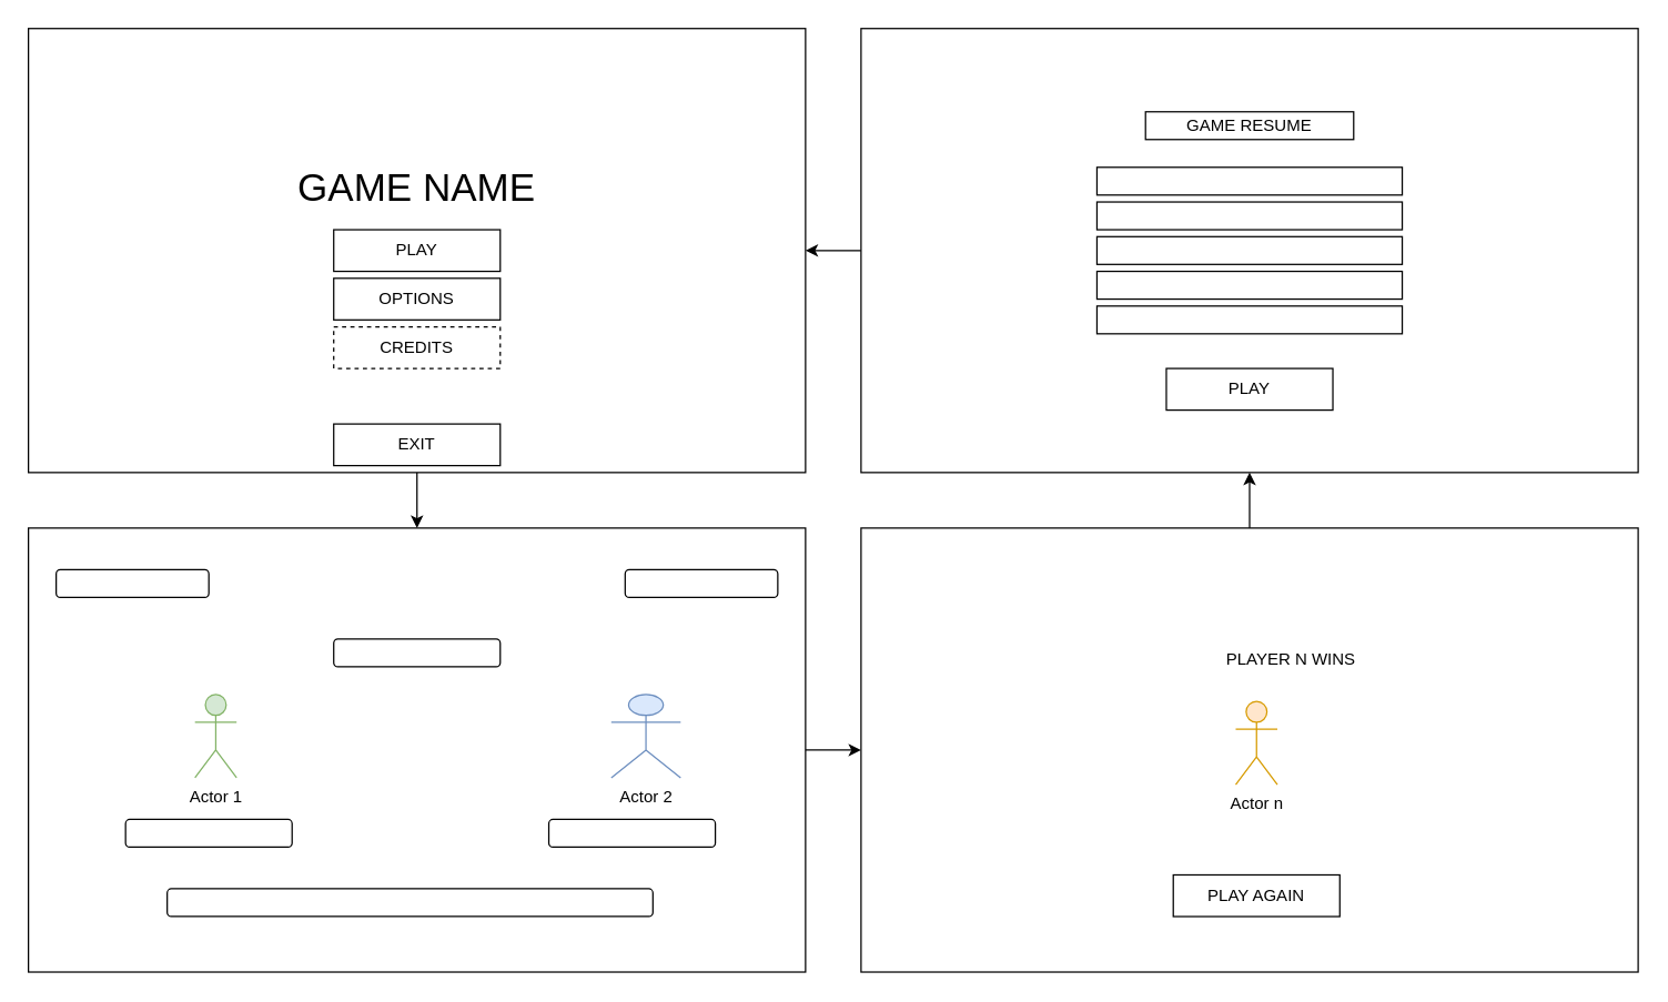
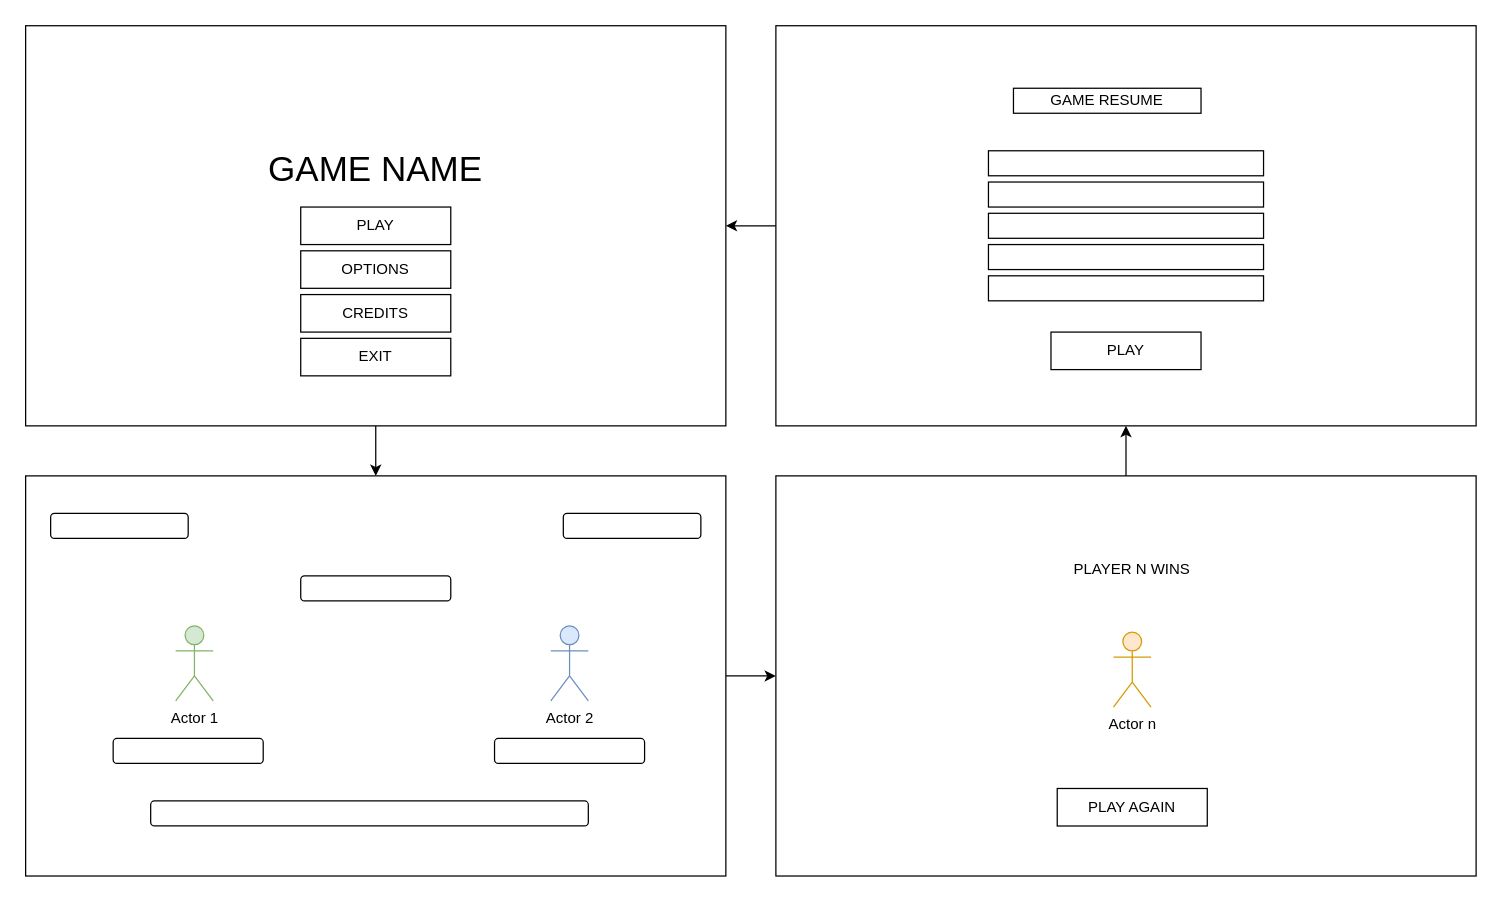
  <mxCell id="0" />
  <mxCell id="1" parent="0" />
  <mxCell id="2" style="edgeStyle=orthogonalEdgeStyle;rounded=0;orthogonalLoop=1;jettySize=auto;html=1;exitX=0.5;exitY=1;exitDx=0;exitDy=0;" edge="1" parent="1" source="3" target="7"><mxGeometry relative="1" as="geometry" /></mxCell>
  <mxCell id="3" value="" style="rounded=0;whiteSpace=wrap;html=1;" parent="1" vertex="1"><mxGeometry x="20" y="20" width="560" height="320" as="geometry" /></mxCell>
  <mxCell id="4" style="edgeStyle=orthogonalEdgeStyle;rounded=0;orthogonalLoop=1;jettySize=auto;html=1;exitX=0;exitY=0.5;exitDx=0;exitDy=0;" edge="1" parent="1" source="5" target="3"><mxGeometry relative="1" as="geometry" /></mxCell>
  <mxCell id="5" value="" style="rounded=0;whiteSpace=wrap;html=1;" parent="1" vertex="1"><mxGeometry x="620" y="20" width="560" height="320" as="geometry" /></mxCell>
  <mxCell id="6" style="edgeStyle=orthogonalEdgeStyle;rounded=0;orthogonalLoop=1;jettySize=auto;html=1;exitX=1;exitY=0.5;exitDx=0;exitDy=0;" edge="1" parent="1" source="7" target="9"><mxGeometry relative="1" as="geometry" /></mxCell>
  <mxCell id="7" value="" style="rounded=0;whiteSpace=wrap;html=1;" parent="1" vertex="1"><mxGeometry x="20" y="380" width="560" height="320" as="geometry" /></mxCell>
  <mxCell id="8" style="edgeStyle=orthogonalEdgeStyle;rounded=0;orthogonalLoop=1;jettySize=auto;html=1;exitX=0.5;exitY=0;exitDx=0;exitDy=0;" edge="1" parent="1" source="9" target="5"><mxGeometry relative="1" as="geometry" /></mxCell>
  <mxCell id="9" value="" style="rounded=0;whiteSpace=wrap;html=1;" parent="1" vertex="1"><mxGeometry x="620" y="380" width="560" height="320" as="geometry" /></mxCell>
  <mxCell id="10" value="PLAY&lt;span style=&quot;color: rgba(0, 0, 0, 0); font-family: monospace; font-size: 0px; text-align: start; text-wrap: nowrap;&quot;&gt;%3CmxGraphModel%3E%3Croot%3E%3CmxCell%20id%3D%220%22%2F%3E%3CmxCell%20id%3D%221%22%20parent%3D%220%22%2F%3E%3CmxCell%20id%3D%222%22%20value%3D%22%22%20style%3D%22rounded%3D0%3BwhiteSpace%3Dwrap%3Bhtml%3D1%3B%22%20vertex%3D%221%22%20parent%3D%221%22%3E%3CmxGeometry%20x%3D%22120%22%20y%3D%22320%22%20width%3D%22560%22%20height%3D%22320%22%20as%3D%22geometry%22%2F%3E%3C%2FmxCell%3E%3CmxCell%20id%3D%223%22%20value%3D%22%22%20style%3D%22rounded%3D0%3BwhiteSpace%3Dwrap%3Bhtml%3D1%3B%22%20vertex%3D%221%22%20parent%3D%221%22%3E%3CmxGeometry%20x%3D%22720%22%20y%3D%22320%22%20width%3D%22560%22%20height%3D%22320%22%20as%3D%22geometry%22%2F%3E%3C%2FmxCell%3E%3C%2Froot%3E%3C%2FmxGraphModel%3E&lt;/span&gt;" style="rounded=0;whiteSpace=wrap;html=1;" vertex="1" parent="1"><mxGeometry x="240" y="165" width="120" height="30" as="geometry" /></mxCell>
  <mxCell id="11" value="OPTIONS&lt;span style=&quot;color: rgba(0, 0, 0, 0); font-family: monospace; font-size: 0px; text-align: start; text-wrap: nowrap;&quot;&gt;%3CmxGraphModel%3E%3Croot%3E%3CmxCell%20id%3D%220%22%2F%3E%3CmxCell%20id%3D%221%22%20parent%3D%220%22%2F%3E%3CmxCell%20id%3D%222%22%20value%3D%22%22%20style%3D%22rounded%3D0%3BwhiteSpace%3Dwrap%3Bhtml%3D1%3B%22%20vertex%3D%221%22%20parent%3D%221%22%3E%3CmxGeometry%20x%3D%22120%22%20y%3D%22320%22%20width%3D%22560%22%20height%3D%22320%22%20as%3D%22geometry%22%2F%3E%3C%2FmxCell%3E%3CmxCell%20id%3D%223%22%20value%3D%22%22%20style%3D%22rounded%3D0%3BwhiteSpace%3Dwrap%3Bhtml%3D1%3B%22%20vertex%3D%221%22%20parent%3D%221%22%3E%3CmxGeometry%20x%3D%22720%22%20y%3D%22320%22%20width%3D%22560%22%20height%3D%22320%22%20as%3D%22geometry%22%2F%3E%3C%2FmxCell%3E%3C%2Froot%3E%3C%2FmxGraphModel%3E&lt;/span&gt;" style="rounded=0;whiteSpace=wrap;html=1;" vertex="1" parent="1"><mxGeometry x="240" y="200" width="120" height="30" as="geometry" /></mxCell>
- <mxCell id="12" value="CREDITS" style="rounded=0;whiteSpace=wrap;html=1;dashed=1;" vertex="1" parent="1"><mxGeometry x="240" y="235" width="120" height="30" as="geometry" /></mxCell>
- <mxCell id="13" value="EXIT" style="rounded=0;whiteSpace=wrap;html=1;" vertex="1" parent="1"><mxGeometry x="240" y="305" width="120" height="30" as="geometry" /></mxCell>
+ <mxCell id="12" value="CREDITS" style="rounded=0;whiteSpace=wrap;html=1;" vertex="1" parent="1"><mxGeometry x="240" y="235" width="120" height="30" as="geometry" /></mxCell>
+ <mxCell id="13" value="EXIT" style="rounded=0;whiteSpace=wrap;html=1;" vertex="1" parent="1"><mxGeometry x="240" y="270" width="120" height="30" as="geometry" /></mxCell>
  <mxCell id="14" value="&lt;font style=&quot;font-size: 28px;&quot;&gt;GAME NAME&lt;/font&gt;" style="text;html=1;align=center;verticalAlign=middle;whiteSpace=wrap;rounded=0;" vertex="1" parent="1"><mxGeometry x="200" y="120" width="200" height="30" as="geometry" /></mxCell>
  <mxCell id="15" value="Actor 1" style="shape=umlActor;verticalLabelPosition=bottom;verticalAlign=top;html=1;outlineConnect=0;fillColor=#d5e8d4;strokeColor=#82b366;" vertex="1" parent="1"><mxGeometry x="140" y="500" width="30" height="60" as="geometry" /></mxCell>
- <mxCell id="16" value="Actor 2" style="shape=umlActor;verticalLabelPosition=bottom;verticalAlign=top;html=1;outlineConnect=0;fillColor=#dae8fc;strokeColor=#6c8ebf;" vertex="1" parent="1"><mxGeometry x="440" y="500" width="50" height="60" as="geometry" /></mxCell>
+ <mxCell id="16" value="Actor 2" style="shape=umlActor;verticalLabelPosition=bottom;verticalAlign=top;html=1;outlineConnect=0;fillColor=#dae8fc;strokeColor=#6c8ebf;" vertex="1" parent="1"><mxGeometry x="440" y="500" width="30" height="60" as="geometry" /></mxCell>
  <mxCell id="17" value="" style="rounded=1;whiteSpace=wrap;html=1;" vertex="1" parent="1"><mxGeometry x="90" y="590" width="120" height="20" as="geometry" /></mxCell>
  <mxCell id="18" value="" style="rounded=1;whiteSpace=wrap;html=1;" vertex="1" parent="1"><mxGeometry x="395" y="590" width="120" height="20" as="geometry" /></mxCell>
  <mxCell id="19" value="" style="rounded=1;whiteSpace=wrap;html=1;" vertex="1" parent="1"><mxGeometry x="240" y="460" width="120" height="20" as="geometry" /></mxCell>
  <mxCell id="20" value="" style="rounded=1;whiteSpace=wrap;html=1;" vertex="1" parent="1"><mxGeometry x="120" y="640" width="350" height="20" as="geometry" /></mxCell>
  <mxCell id="21" value="" style="rounded=1;whiteSpace=wrap;html=1;" vertex="1" parent="1"><mxGeometry x="450" y="410" width="110" height="20" as="geometry" /></mxCell>
  <mxCell id="22" value="" style="rounded=1;whiteSpace=wrap;html=1;" vertex="1" parent="1"><mxGeometry x="40" y="410" width="110" height="20" as="geometry" /></mxCell>
  <mxCell id="23" value="Actor n" style="shape=umlActor;verticalLabelPosition=bottom;verticalAlign=top;html=1;outlineConnect=0;fillColor=#ffe6cc;strokeColor=#d79b00;" vertex="1" parent="1"><mxGeometry x="890" y="505" width="30" height="60" as="geometry" /></mxCell>
- <mxCell id="24" value="PLAYER N WINS" style="text;html=1;align=center;verticalAlign=middle;whiteSpace=wrap;rounded=0;" vertex="1" parent="1"><mxGeometry x="795" y="460" width="270" height="30" as="geometry" /></mxCell>
+ <mxCell id="24" value="PLAYER N WINS" style="text;html=1;align=center;verticalAlign=middle;whiteSpace=wrap;rounded=0;" vertex="1" parent="1"><mxGeometry x="770" y="440" width="270" height="30" as="geometry" /></mxCell>
  <mxCell id="25" value="PLAY AGAIN&lt;span style=&quot;color: rgba(0, 0, 0, 0); font-family: monospace; font-size: 0px; text-align: start; text-wrap: nowrap;&quot;&gt;%3CmxGraphModel%3E%3Croot%3E%3CmxCell%20id%3D%220%22%2F%3E%3CmxCell%20id%3D%221%22%20parent%3D%220%22%2F%3E%3CmxCell%20id%3D%222%22%20value%3D%22%22%20style%3D%22rounded%3D0%3BwhiteSpace%3Dwrap%3Bhtml%3D1%3B%22%20vertex%3D%221%22%20parent%3D%221%22%3E%3CmxGeometry%20x%3D%22120%22%20y%3D%22320%22%20width%3D%22560%22%20height%3D%22320%22%20as%3D%22geometry%22%2F%3E%3C%2FmxCell%3E%3CmxCell%20id%3D%223%22%20value%3D%22%22%20style%3D%22rounded%3D0%3BwhiteSpace%3Dwrap%3Bhtml%3D1%3B%22%20vertex%3D%221%22%20parent%3D%221%22%3E%3CmxGeometry%20x%3D%22720%22%20y%3D%22320%22%20width%3D%22560%22%20height%3D%22320%22%20as%3D%22geometry%22%2F%3E%3C%2FmxCell%3E%3C%2Froot%3E%3C%2FmxGraphModel%3E AGAIN&lt;/span&gt;" style="rounded=0;whiteSpace=wrap;html=1;" vertex="1" parent="1"><mxGeometry x="845" y="630" width="120" height="30" as="geometry" /></mxCell>
- <mxCell id="26" value="GAME RESUME" style="rounded=0;whiteSpace=wrap;html=1;" vertex="1" parent="1"><mxGeometry x="825" y="80" width="150" height="20" as="geometry" /></mxCell>
+ <mxCell id="26" value="GAME RESUME" style="rounded=0;whiteSpace=wrap;html=1;" vertex="1" parent="1"><mxGeometry x="810" y="70" width="150" height="20" as="geometry" /></mxCell>
  <mxCell id="27" value="" style="rounded=0;whiteSpace=wrap;html=1;" vertex="1" parent="1"><mxGeometry x="790" y="120" width="220" height="20" as="geometry" /></mxCell>
  <mxCell id="28" value="" style="rounded=0;whiteSpace=wrap;html=1;" vertex="1" parent="1"><mxGeometry x="790" y="145" width="220" height="20" as="geometry" /></mxCell>
  <mxCell id="29" value="" style="rounded=0;whiteSpace=wrap;html=1;" vertex="1" parent="1"><mxGeometry x="790" y="170" width="220" height="20" as="geometry" /></mxCell>
  <mxCell id="30" value="" style="rounded=0;whiteSpace=wrap;html=1;" vertex="1" parent="1"><mxGeometry x="790" y="195" width="220" height="20" as="geometry" /></mxCell>
  <mxCell id="31" value="" style="rounded=0;whiteSpace=wrap;html=1;" vertex="1" parent="1"><mxGeometry x="790" y="220" width="220" height="20" as="geometry" /></mxCell>
  <mxCell id="32" value="PLAY&lt;span style=&quot;color: rgba(0, 0, 0, 0); font-family: monospace; font-size: 0px; text-align: start; text-wrap: nowrap;&quot;&gt;%3CmxGraphModel%3E%3Croot%3E%3CmxCell%20id%3D%220%22%2F%3E%3CmxCell%20id%3D%221%22%20parent%3D%220%22%2F%3E%3CmxCell%20id%3D%222%22%20value%3D%22%22%20style%3D%22rounded%3D0%3BwhiteSpace%3Dwrap%3Bhtml%3D1%3B%22%20vertex%3D%221%22%20parent%3D%221%22%3E%3CmxGeometry%20x%3D%22120%22%20y%3D%22320%22%20width%3D%22560%22%20height%3D%22320%22%20as%3D%22geometry%22%2F%3E%3C%2FmxCell%3E%3CmxCell%20id%3D%223%22%20value%3D%22%22%20style%3D%22rounded%3D0%3BwhiteSpace%3Dwrap%3Bhtml%3D1%3B%22%20vertex%3D%221%22%20parent%3D%221%22%3E%3CmxGeometry%20x%3D%22720%22%20y%3D%22320%22%20width%3D%22560%22%20height%3D%22320%22%20as%3D%22geometry%22%2F%3E%3C%2FmxCell%3E%3C%2Froot%3E%3C%2FmxGraphModel%3E&lt;/span&gt;" style="rounded=0;whiteSpace=wrap;html=1;" vertex="1" parent="1"><mxGeometry x="840" y="265" width="120" height="30" as="geometry" /></mxCell>
